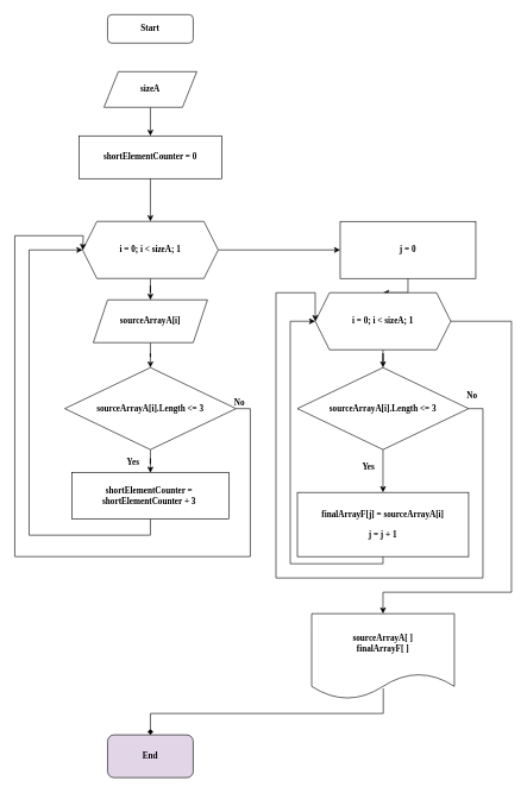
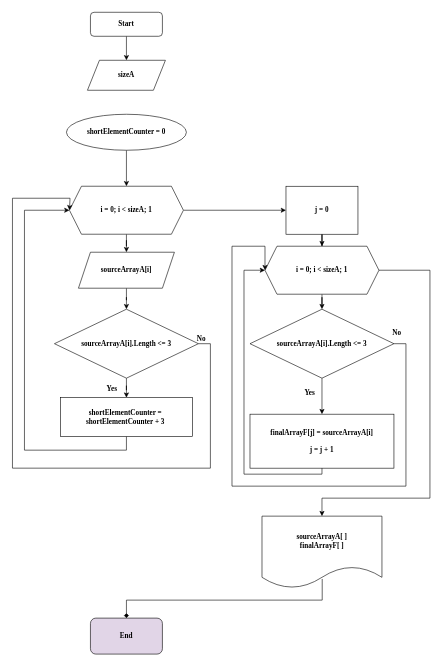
  <mxCell id="0" />
  <mxCell id="1" parent="0" />
+ <mxCell id="2" value="" style="edgeStyle=orthogonalEdgeStyle;rounded=0;orthogonalLoop=1;jettySize=auto;html=1;fontFamily=Verdana;" edge="1" parent="1" source="3" target="5"><mxGeometry relative="1" as="geometry" /></mxCell>
  <mxCell id="3" value="&lt;b&gt;&lt;font face=&quot;Verdana&quot;&gt;Start&lt;/font&gt;&lt;/b&gt;" style="rounded=1;whiteSpace=wrap;html=1;" vertex="1" parent="1"><mxGeometry x="150" y="20" width="120" height="40" as="geometry" /></mxCell>
- <mxCell id="4" value="" style="edgeStyle=orthogonalEdgeStyle;rounded=0;orthogonalLoop=1;jettySize=auto;html=1;fontFamily=Verdana;" edge="1" parent="1" source="5" target="7"><mxGeometry relative="1" as="geometry" /></mxCell>
  <mxCell id="5" value="&lt;font face=&quot;Verdana&quot;&gt;&lt;b&gt;sizeA&lt;br&gt;&lt;/b&gt;&lt;/font&gt;" style="shape=parallelogram;perimeter=parallelogramPerimeter;whiteSpace=wrap;html=1;fixedSize=1;" vertex="1" parent="1"><mxGeometry x="145" y="100" width="130" height="50" as="geometry" /></mxCell>
  <mxCell id="6" value="" style="edgeStyle=orthogonalEdgeStyle;rounded=0;orthogonalLoop=1;jettySize=auto;html=1;fontFamily=Verdana;" edge="1" parent="1" source="7" target="10"><mxGeometry relative="1" as="geometry" /></mxCell>
- <mxCell id="7" value="&lt;b&gt;shortElementCounter = 0&lt;/b&gt;" style="rounded=0;whiteSpace=wrap;html=1;fontFamily=Verdana;" vertex="1" parent="1"><mxGeometry x="110" y="190" width="200" height="60" as="geometry" /></mxCell>
+ <mxCell id="7" value="&lt;b&gt;shortElementCounter = 0&lt;/b&gt;" style="ellipse;whiteSpace=wrap;html=1;fontFamily=Verdana;" vertex="1" parent="1"><mxGeometry x="110" y="190" width="200" height="60" as="geometry" /></mxCell>
  <mxCell id="8" value="" style="edgeStyle=orthogonalEdgeStyle;rounded=0;orthogonalLoop=1;jettySize=auto;html=1;fontFamily=Verdana;" edge="1" parent="1" source="10" target="16"><mxGeometry relative="1" as="geometry" /></mxCell>
  <mxCell id="9" style="edgeStyle=orthogonalEdgeStyle;rounded=0;orthogonalLoop=1;jettySize=auto;html=1;exitX=1;exitY=0.5;exitDx=0;exitDy=0;entryX=0;entryY=0.5;entryDx=0;entryDy=0;fontFamily=Verdana;" edge="1" parent="1" source="10" target="21"><mxGeometry relative="1" as="geometry" /></mxCell>
  <mxCell id="10" value="&lt;b&gt;i = 0; i &amp;lt; sizeA; 1&lt;/b&gt;" style="shape=hexagon;perimeter=hexagonPerimeter2;whiteSpace=wrap;html=1;fixedSize=1;fontFamily=Verdana;" vertex="1" parent="1"><mxGeometry x="115" y="310" width="190" height="80" as="geometry" /></mxCell>
  <mxCell id="11" value="" style="edgeStyle=orthogonalEdgeStyle;rounded=0;orthogonalLoop=1;jettySize=auto;html=1;fontFamily=Verdana;" edge="1" parent="1" source="12" target="14"><mxGeometry relative="1" as="geometry" /></mxCell>
  <mxCell id="12" value="&lt;b&gt;sourceArrayA[i].Length &amp;lt;= 3&lt;/b&gt;" style="rhombus;whiteSpace=wrap;html=1;fontFamily=Verdana;" vertex="1" parent="1"><mxGeometry x="90" y="515" width="240" height="115" as="geometry" /></mxCell>
  <mxCell id="13" value="&lt;b&gt;Yes&lt;/b&gt;" style="text;html=1;strokeColor=none;fillColor=none;align=center;verticalAlign=middle;whiteSpace=wrap;rounded=0;fontFamily=Verdana;" vertex="1" parent="1"><mxGeometry x="156" y="632.5" width="60" height="30" as="geometry" /></mxCell>
  <mxCell id="14" value="&lt;b&gt;shortElementCounter =&amp;nbsp;&lt;br&gt;shortElementCounter + 3&amp;nbsp;&lt;/b&gt;" style="rounded=0;whiteSpace=wrap;html=1;fontFamily=Verdana;" vertex="1" parent="1"><mxGeometry x="100" y="662.5" width="220" height="65" as="geometry" /></mxCell>
  <mxCell id="15" value="" style="edgeStyle=orthogonalEdgeStyle;rounded=0;orthogonalLoop=1;jettySize=auto;html=1;fontFamily=Verdana;" edge="1" parent="1" source="16" target="12"><mxGeometry relative="1" as="geometry" /></mxCell>
  <mxCell id="16" value="&lt;font face=&quot;Verdana&quot;&gt;&lt;b&gt;sourceArrayA[i]&lt;/b&gt;&lt;/font&gt;" style="shape=parallelogram;perimeter=parallelogramPerimeter;whiteSpace=wrap;html=1;fixedSize=1;" vertex="1" parent="1"><mxGeometry x="130" y="420" width="160" height="60" as="geometry" /></mxCell>
  <mxCell id="17" value="&lt;b&gt;No&lt;/b&gt;" style="text;html=1;strokeColor=none;fillColor=none;align=center;verticalAlign=middle;whiteSpace=wrap;rounded=0;fontFamily=Verdana;" vertex="1" parent="1"><mxGeometry x="305" y="550" width="60" height="30" as="geometry" /></mxCell>
  <mxCell id="18" value="" style="edgeStyle=segmentEdgeStyle;endArrow=classic;html=1;rounded=0;fontFamily=Verdana;entryX=0;entryY=0.5;entryDx=0;entryDy=0;exitX=0.5;exitY=1;exitDx=0;exitDy=0;" edge="1" parent="1" source="14" target="10"><mxGeometry width="50" height="50" relative="1" as="geometry"><mxPoint x="200" y="760" as="sourcePoint" /><mxPoint x="60" y="740" as="targetPoint" /><Array as="points"><mxPoint x="210" y="750" /><mxPoint x="40" y="750" /><mxPoint x="40" y="350" /></Array></mxGeometry></mxCell>
  <mxCell id="19" value="" style="edgeStyle=segmentEdgeStyle;endArrow=classic;html=1;rounded=0;fontFamily=Verdana;exitX=1;exitY=0.5;exitDx=0;exitDy=0;entryX=0;entryY=0.5;entryDx=0;entryDy=0;" edge="1" parent="1" source="12" target="10"><mxGeometry width="50" height="50" relative="1" as="geometry"><mxPoint x="230" y="660" as="sourcePoint" /><mxPoint x="330" y="840" as="targetPoint" /><Array as="points"><mxPoint x="350" y="573" /><mxPoint x="350" y="780" /><mxPoint x="20" y="780" /><mxPoint x="20" y="330" /><mxPoint x="116" y="330" /></Array></mxGeometry></mxCell>
  <mxCell id="20" value="" style="edgeStyle=orthogonalEdgeStyle;rounded=0;orthogonalLoop=1;jettySize=auto;html=1;fontFamily=Verdana;" edge="1" parent="1" source="21" target="23"><mxGeometry relative="1" as="geometry" /></mxCell>
- <mxCell id="21" value="&lt;b&gt;j = 0&lt;/b&gt;" style="rounded=0;whiteSpace=wrap;html=1;fontFamily=Verdana;" vertex="1" parent="1"><mxGeometry x="476" y="310" width="190" height="80" as="geometry" /></mxCell>
+ <mxCell id="21" value="&lt;b&gt;j = 0&lt;/b&gt;" style="rounded=0;whiteSpace=wrap;html=1;fontFamily=Verdana;" vertex="1" parent="1"><mxGeometry x="476" y="310" width="120" height="80" as="geometry" /></mxCell>
  <mxCell id="22" value="" style="edgeStyle=orthogonalEdgeStyle;rounded=0;orthogonalLoop=1;jettySize=auto;html=1;fontFamily=Verdana;" edge="1" parent="1" source="23" target="25"><mxGeometry relative="1" as="geometry" /></mxCell>
  <mxCell id="23" value="&lt;b&gt;i = 0; i &amp;lt; sizeA; 1&lt;/b&gt;" style="shape=hexagon;perimeter=hexagonPerimeter2;whiteSpace=wrap;html=1;fixedSize=1;fontFamily=Verdana;" vertex="1" parent="1"><mxGeometry x="441" y="410" width="190" height="80" as="geometry" /></mxCell>
  <mxCell id="24" value="" style="edgeStyle=orthogonalEdgeStyle;rounded=0;orthogonalLoop=1;jettySize=auto;html=1;fontFamily=Verdana;" edge="1" parent="1" source="25" target="26"><mxGeometry relative="1" as="geometry" /></mxCell>
  <mxCell id="25" value="&lt;b&gt;sourceArrayA[i].Length &amp;lt;= 3&lt;/b&gt;" style="rhombus;whiteSpace=wrap;html=1;fontFamily=Verdana;" vertex="1" parent="1"><mxGeometry x="416" y="515" width="240" height="115" as="geometry" /></mxCell>
  <mxCell id="26" value="&lt;b&gt;finalArrayF[j] = sourceArrayA[i]&lt;br&gt;&lt;/b&gt;&lt;br&gt;&lt;b&gt;j = j + 1&lt;/b&gt;" style="rounded=0;whiteSpace=wrap;html=1;fontFamily=Verdana;" vertex="1" parent="1"><mxGeometry x="416" y="690" width="240" height="90" as="geometry" /></mxCell>
  <mxCell id="27" value="&lt;b&gt;sourceArrayA[ ]&lt;br&gt;finalArrayF[ ]&lt;/b&gt;" style="shape=document;whiteSpace=wrap;html=1;boundedLbl=1;fontFamily=Verdana;" vertex="1" parent="1"><mxGeometry x="436" y="860" width="200" height="120" as="geometry" /></mxCell>
  <mxCell id="28" value="&lt;b&gt;End&lt;/b&gt;" style="rounded=1;whiteSpace=wrap;html=1;fontFamily=Verdana;fillColor=#e1d5e7;" vertex="1" parent="1"><mxGeometry x="150" y="1030" width="120" height="60" as="geometry" /></mxCell>
  <mxCell id="29" value="&lt;b&gt;Yes&lt;/b&gt;" style="text;html=1;strokeColor=none;fillColor=none;align=center;verticalAlign=middle;whiteSpace=wrap;rounded=0;fontFamily=Verdana;" vertex="1" parent="1"><mxGeometry x="486" y="640" width="60" height="30" as="geometry" /></mxCell>
  <mxCell id="30" value="&lt;b&gt;No&lt;/b&gt;" style="text;html=1;strokeColor=none;fillColor=none;align=center;verticalAlign=middle;whiteSpace=wrap;rounded=0;fontFamily=Verdana;" vertex="1" parent="1"><mxGeometry x="631" y="540" width="60" height="30" as="geometry" /></mxCell>
  <mxCell id="31" style="edgeStyle=orthogonalEdgeStyle;rounded=0;orthogonalLoop=1;jettySize=auto;html=1;exitX=0.5;exitY=1;exitDx=0;exitDy=0;fontFamily=Verdana;" edge="1" parent="1" source="12" target="12"><mxGeometry relative="1" as="geometry" /></mxCell>
  <mxCell id="32" value="" style="edgeStyle=segmentEdgeStyle;endArrow=classic;html=1;rounded=0;fontFamily=Verdana;exitX=0.5;exitY=1;exitDx=0;exitDy=0;entryX=0;entryY=0.5;entryDx=0;entryDy=0;" edge="1" parent="1" source="26" target="23"><mxGeometry width="50" height="50" relative="1" as="geometry"><mxPoint x="346" y="560" as="sourcePoint" /><mxPoint x="406" y="430" as="targetPoint" /><Array as="points"><mxPoint x="536" y="790" /><mxPoint x="406" y="790" /><mxPoint x="406" y="450" /></Array></mxGeometry></mxCell>
  <mxCell id="33" value="" style="edgeStyle=segmentEdgeStyle;endArrow=classic;html=1;rounded=0;fontFamily=Verdana;exitX=1;exitY=0.5;exitDx=0;exitDy=0;entryX=0;entryY=0.5;entryDx=0;entryDy=0;" edge="1" parent="1" source="25" target="23"><mxGeometry width="50" height="50" relative="1" as="geometry"><mxPoint x="346" y="560" as="sourcePoint" /><mxPoint x="396" y="400" as="targetPoint" /><Array as="points"><mxPoint x="676" y="573" /><mxPoint x="676" y="810" /><mxPoint x="386" y="810" /><mxPoint x="386" y="410" /><mxPoint x="441" y="410" /></Array></mxGeometry></mxCell>
  <mxCell id="34" value="" style="edgeStyle=segmentEdgeStyle;endArrow=classic;html=1;rounded=0;fontFamily=Verdana;exitX=1;exitY=0.5;exitDx=0;exitDy=0;entryX=0.5;entryY=0;entryDx=0;entryDy=0;" edge="1" parent="1" source="23" target="27"><mxGeometry width="50" height="50" relative="1" as="geometry"><mxPoint x="346" y="560" as="sourcePoint" /><mxPoint x="396" y="510" as="targetPoint" /><Array as="points"><mxPoint x="716" y="450" /><mxPoint x="716" y="830" /><mxPoint x="536" y="830" /></Array></mxGeometry></mxCell>
  <mxCell id="35" value="" style="edgeStyle=segmentEdgeStyle;endArrow=diamond;html=1;rounded=0;fontFamily=Verdana;exitX=0.502;exitY=0.873;exitDx=0;exitDy=0;exitPerimeter=0;entryX=0.5;entryY=0;entryDx=0;entryDy=0;" edge="1" parent="1" source="27" target="28"><mxGeometry width="50" height="50" relative="1" as="geometry"><mxPoint x="346" y="560" as="sourcePoint" /><mxPoint x="396" y="510" as="targetPoint" /><Array as="points"><mxPoint x="536" y="1000" /><mxPoint x="210" y="1000" /></Array></mxGeometry></mxCell>
